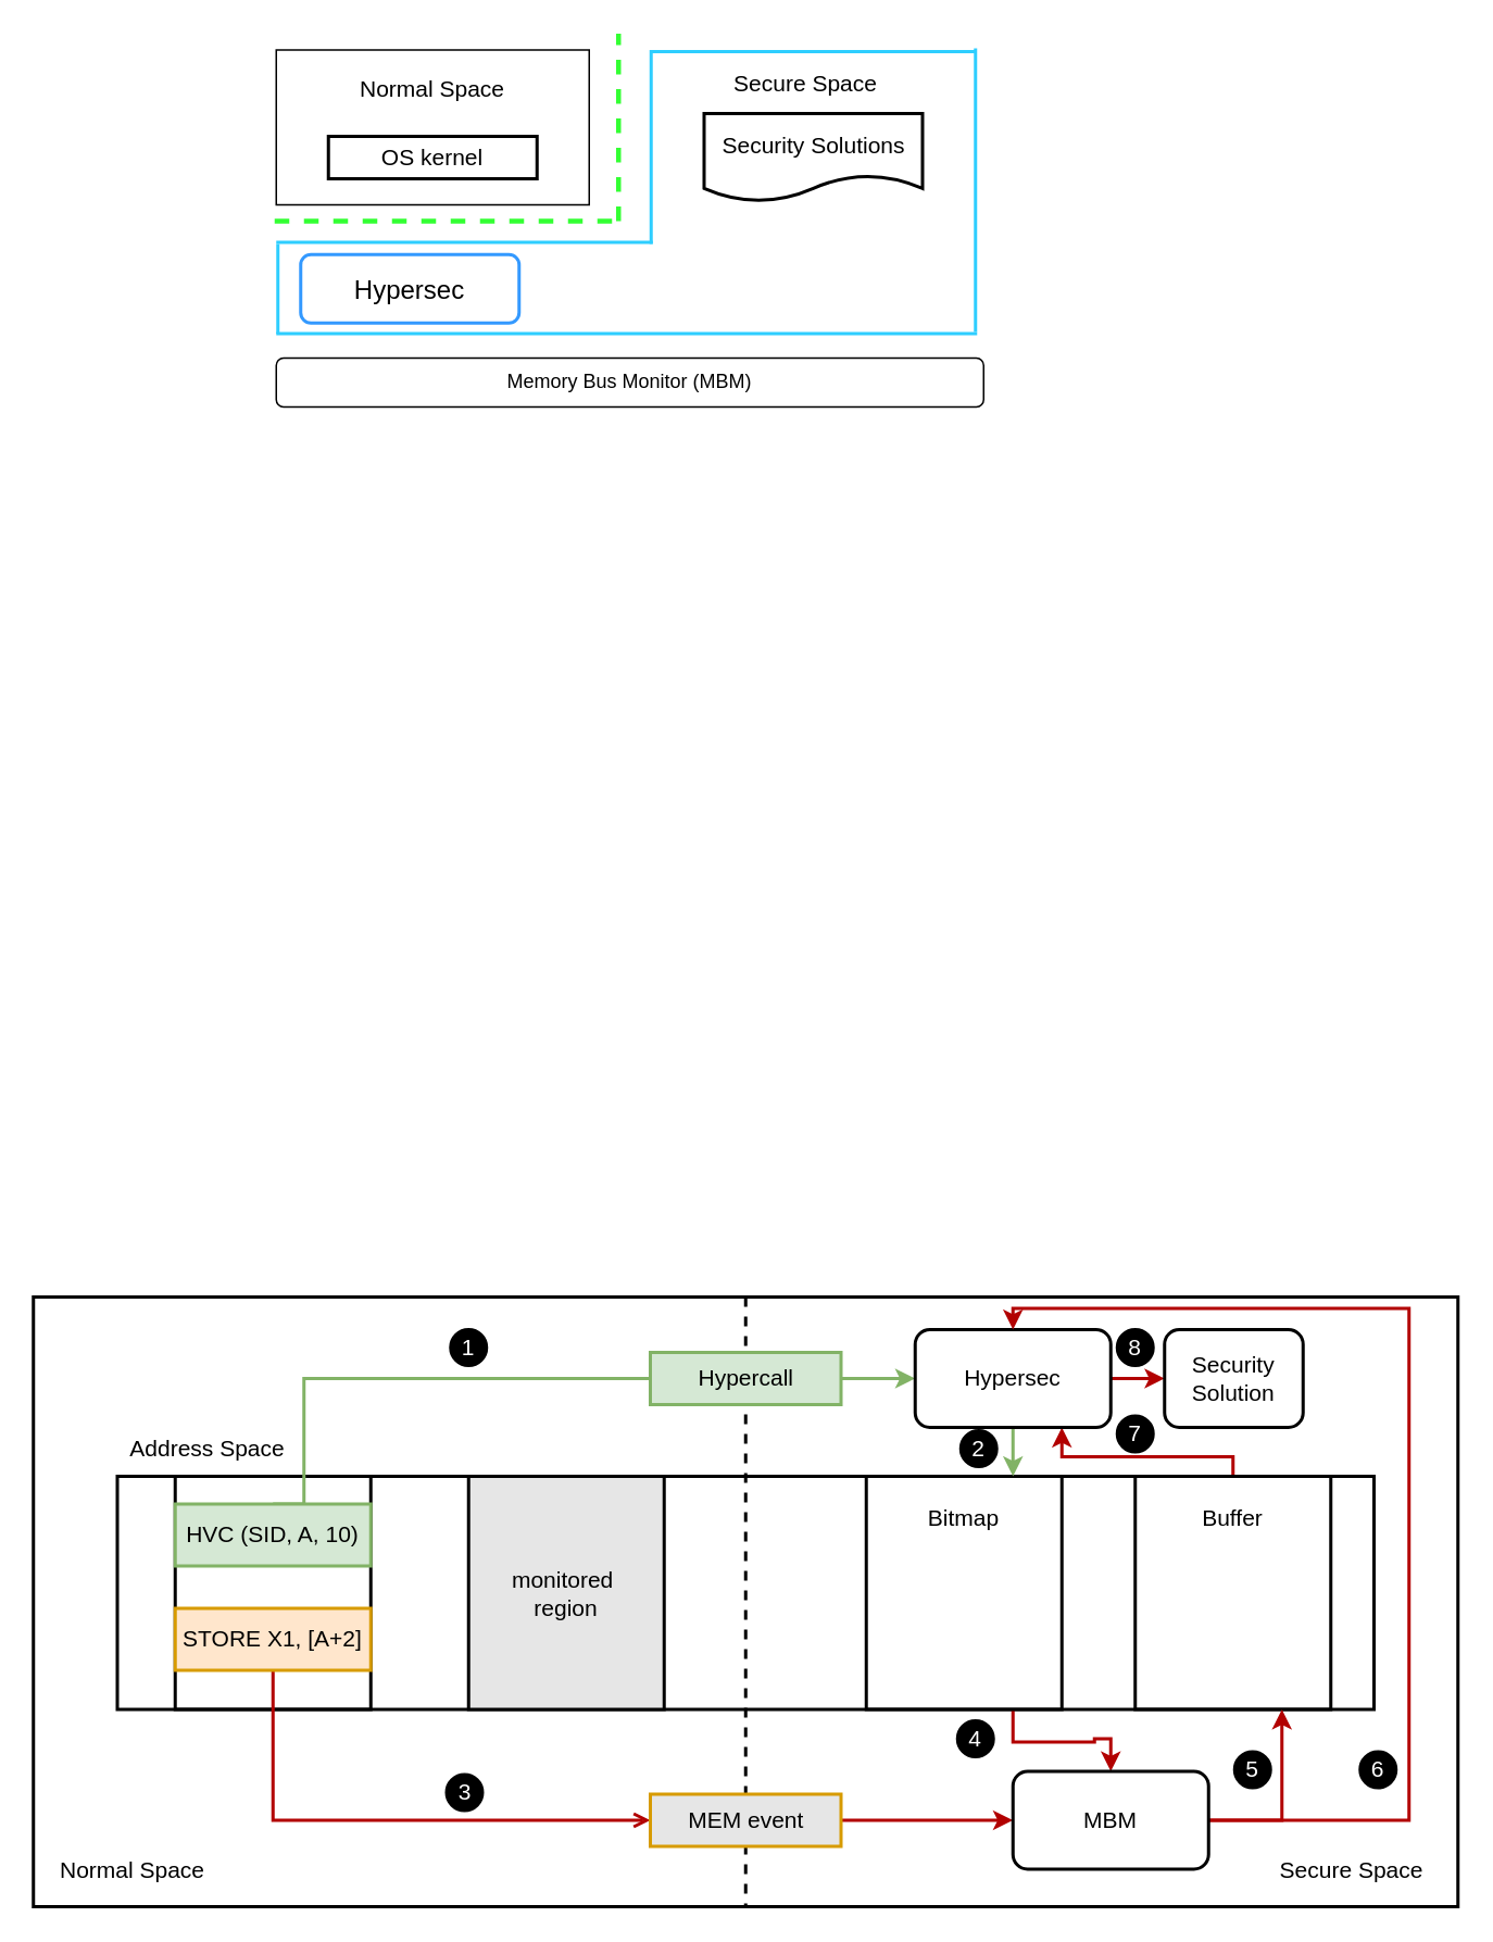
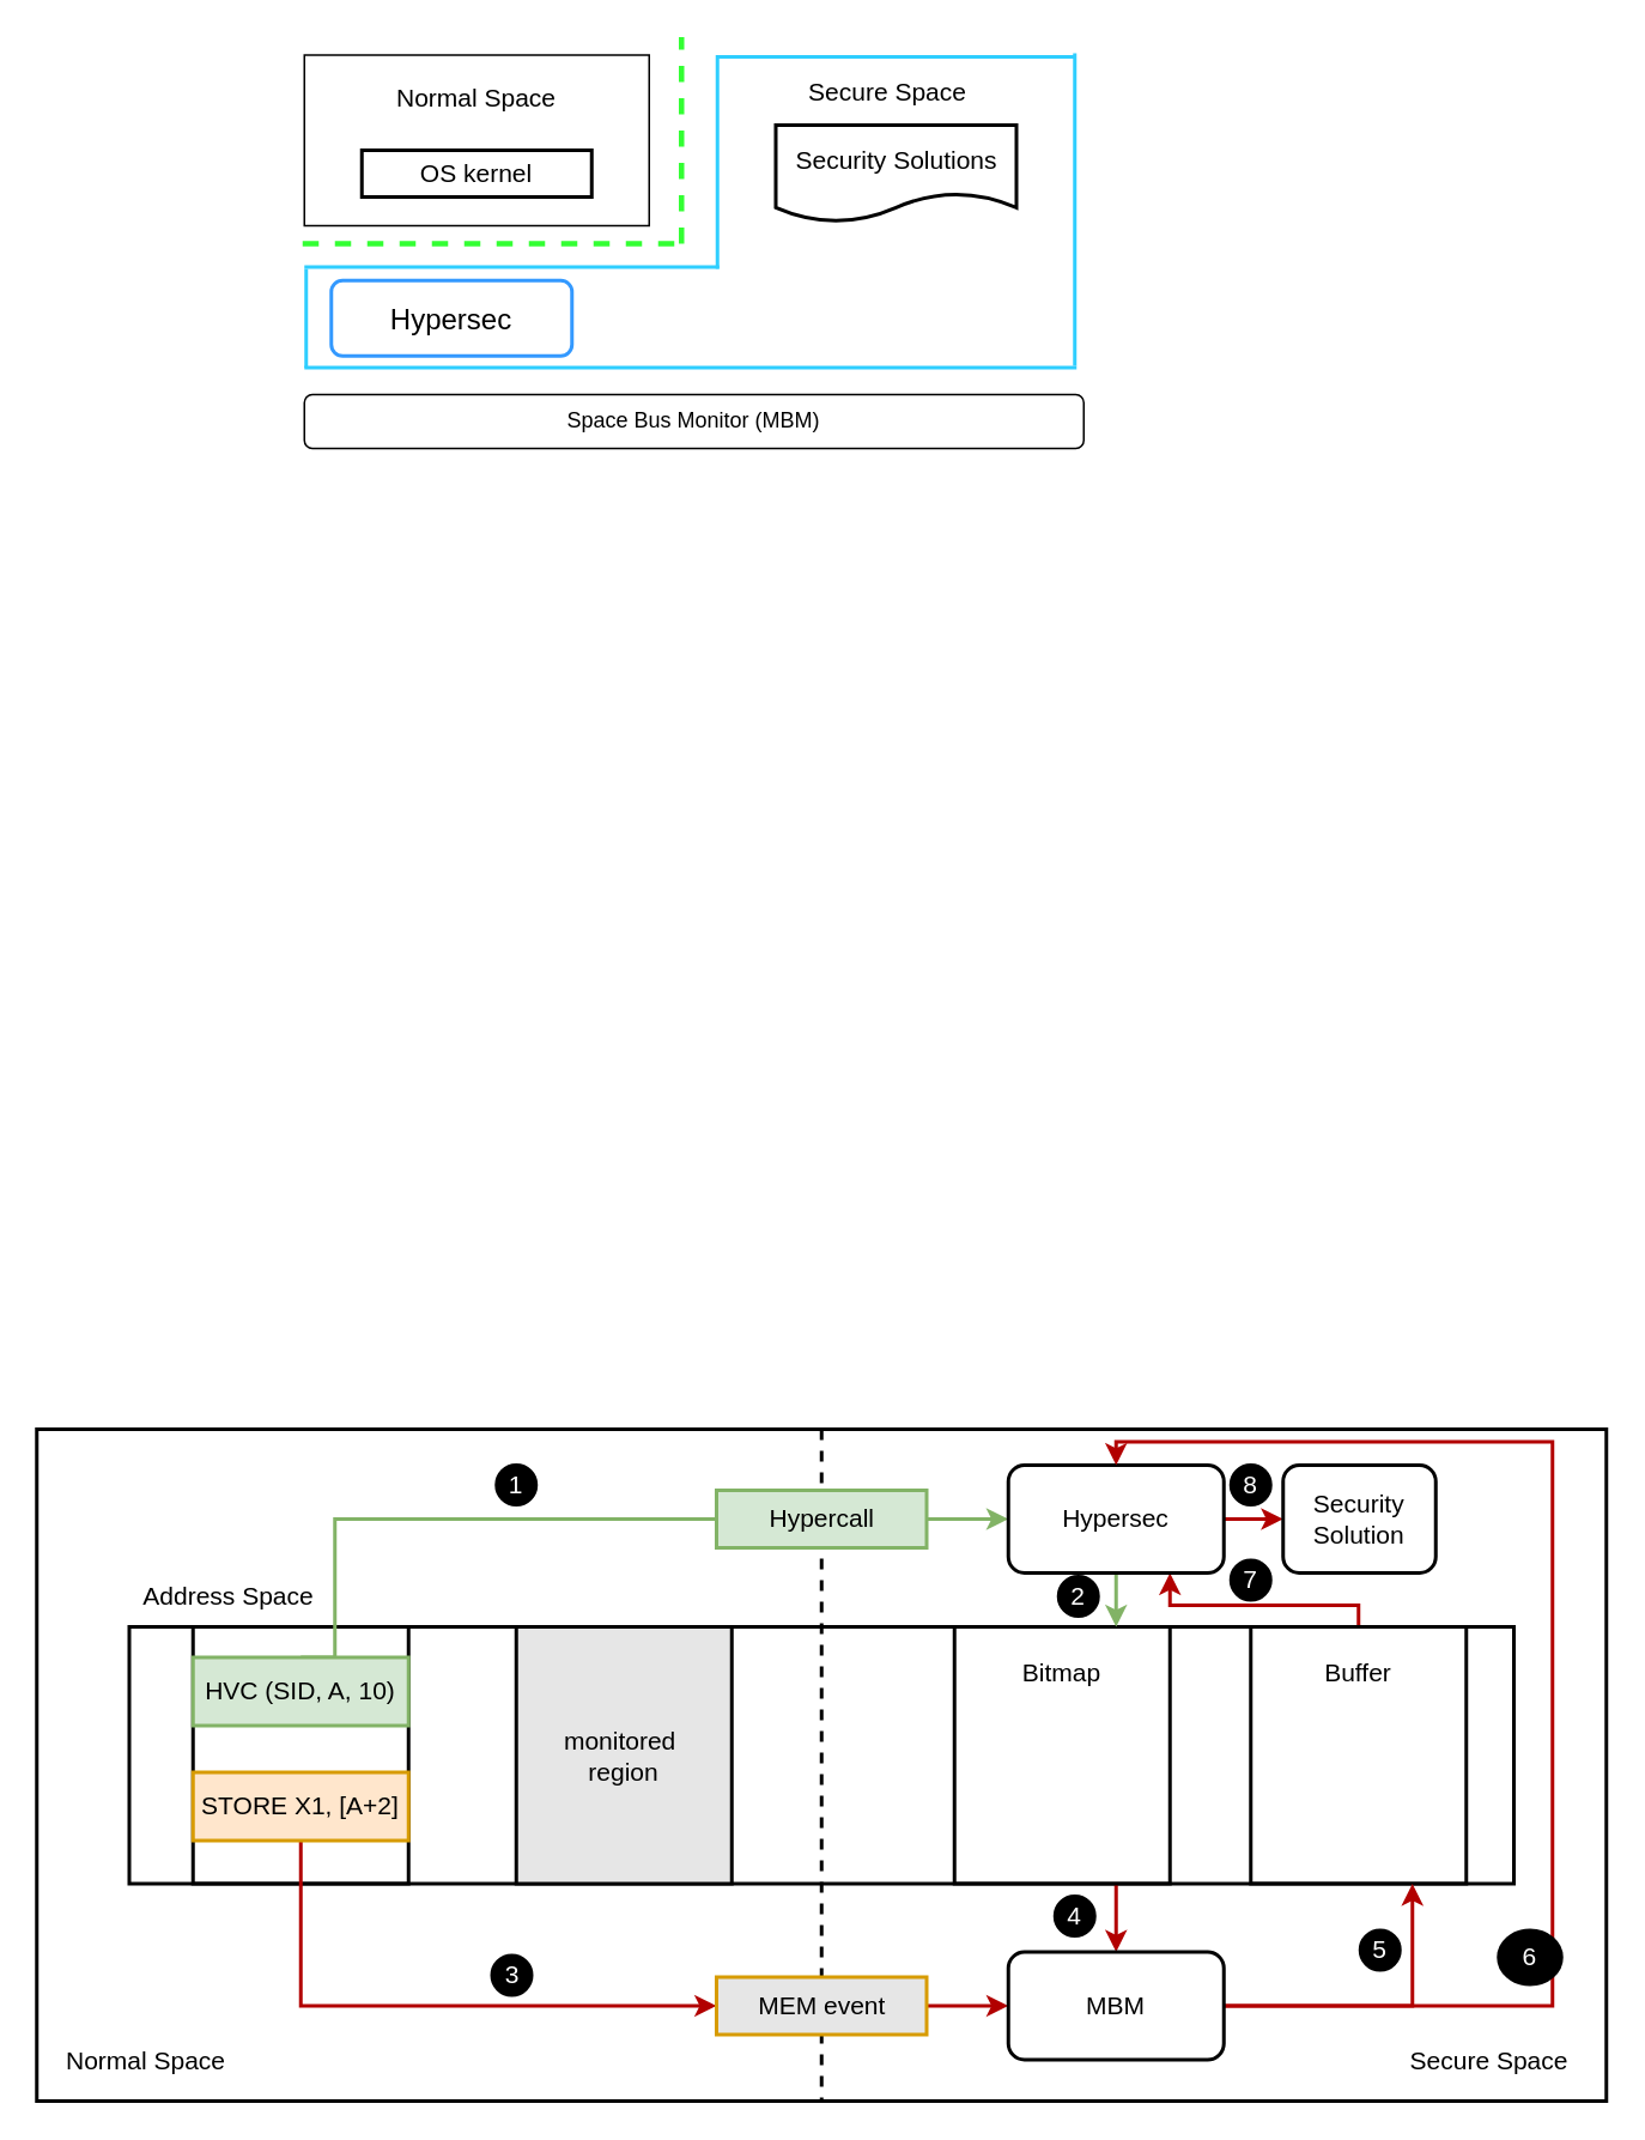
  <mxCell id="0" />
  <mxCell id="1" parent="0" />
  <mxCell id="2" value="" style="rounded=0;whiteSpace=wrap;html=1;" vertex="1" parent="1"><mxGeometry x="169" y="30" width="192" height="95" as="geometry" /></mxCell>
- <mxCell id="3" value="Memory Bus Monitor (MBM)" style="rounded=1;whiteSpace=wrap;html=1;" vertex="1" parent="1"><mxGeometry x="169" y="219" width="434" height="30" as="geometry" /></mxCell>
+ <mxCell id="3" value="Space Bus Monitor (MBM)" style="rounded=1;whiteSpace=wrap;html=1;" vertex="1" parent="1"><mxGeometry x="169" y="219" width="434" height="30" as="geometry" /></mxCell>
  <mxCell id="4" value="&lt;font style=&quot;font-size: 16px;&quot;&gt;Hypersec&lt;/font&gt;" style="rounded=1;whiteSpace=wrap;html=1;strokeColor=#3399FF;strokeWidth=2;" vertex="1" parent="1"><mxGeometry x="184" y="155.5" width="134" height="42" as="geometry" /></mxCell>
  <mxCell id="5" value="" style="line;strokeWidth=2;html=1;strokeColor=#2ECEFF;" vertex="1" parent="1"><mxGeometry x="169" y="143" width="231" height="10" as="geometry" /></mxCell>
  <mxCell id="6" value="" style="line;strokeWidth=2;html=1;strokeColor=#2ECEFF;" vertex="1" parent="1"><mxGeometry x="169" y="199" width="430" height="10" as="geometry" /></mxCell>
  <mxCell id="7" value="" style="line;strokeWidth=2;direction=south;html=1;strokeColor=#2ECEFF;" vertex="1" parent="1"><mxGeometry x="593" y="29" width="10" height="174" as="geometry" /></mxCell>
  <mxCell id="8" value="" style="line;strokeWidth=2;direction=south;html=1;strokeColor=#2ECEFF;" vertex="1" parent="1"><mxGeometry x="386" y="30" width="26" height="119" as="geometry" /></mxCell>
  <mxCell id="9" value="" style="line;strokeWidth=2;html=1;perimeter=backbonePerimeter;points=[];outlineConnect=0;strokeColor=#2ECEFF;" vertex="1" parent="1"><mxGeometry x="399" y="26" width="199" height="10" as="geometry" /></mxCell>
  <mxCell id="10" value="" style="line;strokeWidth=2;direction=south;html=1;strokeColor=#2ECEFF;" vertex="1" parent="1"><mxGeometry x="165" y="149" width="10" height="55" as="geometry" /></mxCell>
  <mxCell id="11" value="&lt;font style=&quot;font-size: 14px;&quot;&gt;Security Solutions&lt;/font&gt;" style="shape=document;whiteSpace=wrap;html=1;boundedLbl=1;fontSize=16;strokeColor=#000000;strokeWidth=2;" vertex="1" parent="1"><mxGeometry x="431.5" y="69" width="134" height="54" as="geometry" /></mxCell>
  <mxCell id="12" value="Secure Space" style="text;html=1;strokeColor=none;fillColor=none;align=center;verticalAlign=middle;whiteSpace=wrap;rounded=0;fontSize=14;" vertex="1" parent="1"><mxGeometry x="442" y="36" width="104" height="30" as="geometry" /></mxCell>
  <mxCell id="13" value="Normal Space" style="text;html=1;strokeColor=none;fillColor=none;align=center;verticalAlign=middle;whiteSpace=wrap;rounded=0;fontSize=14;" vertex="1" parent="1"><mxGeometry x="213" y="39" width="104" height="30" as="geometry" /></mxCell>
  <mxCell id="14" value="OS kernel" style="whiteSpace=wrap;html=1;fontSize=14;strokeColor=#000000;strokeWidth=2;rounded=0;" vertex="1" parent="1"><mxGeometry x="201" y="83" width="128" height="26" as="geometry" /></mxCell>
  <mxCell id="15" value="" style="endArrow=none;dashed=1;html=1;rounded=0;fontSize=14;strokeColor=#33FF33;strokeWidth=3;" edge="1" parent="1"><mxGeometry width="50" height="50" relative="1" as="geometry"><mxPoint x="379" y="135" as="sourcePoint" /><mxPoint x="379" y="20" as="targetPoint" /></mxGeometry></mxCell>
  <mxCell id="16" value="" style="endArrow=none;dashed=1;html=1;rounded=0;fontSize=14;strokeColor=#33FF33;strokeWidth=3;" edge="1" parent="1"><mxGeometry width="50" height="50" relative="1" as="geometry"><mxPoint x="168" y="135" as="sourcePoint" /><mxPoint x="378" y="135" as="targetPoint" /></mxGeometry></mxCell>
  <mxCell id="17" value="" style="rounded=0;whiteSpace=wrap;html=1;fontSize=14;strokeColor=#000000;strokeWidth=2;" vertex="1" parent="1"><mxGeometry x="20" y="795" width="874" height="374" as="geometry" /></mxCell>
  <mxCell id="18" value="" style="line;strokeWidth=2;direction=south;html=1;fontSize=14;dashed=1;" vertex="1" parent="1"><mxGeometry x="452" y="795" width="10" height="374" as="geometry" /></mxCell>
  <mxCell id="19" value="Normal Space" style="text;html=1;strokeColor=none;fillColor=none;align=center;verticalAlign=middle;whiteSpace=wrap;rounded=0;dashed=1;fontSize=14;" vertex="1" parent="1"><mxGeometry x="28" y="1132" width="106" height="30" as="geometry" /></mxCell>
  <mxCell id="20" value="Secure Space" style="text;html=1;strokeColor=none;fillColor=none;align=center;verticalAlign=middle;whiteSpace=wrap;rounded=0;dashed=1;fontSize=14;" vertex="1" parent="1"><mxGeometry x="776" y="1132" width="106" height="30" as="geometry" /></mxCell>
  <mxCell id="21" value="" style="rounded=0;whiteSpace=wrap;html=1;fontSize=14;strokeColor=#000000;strokeWidth=2;fillColor=none;" vertex="1" parent="1"><mxGeometry x="71.5" y="905" width="771" height="143" as="geometry" /></mxCell>
  <mxCell id="22" value="Address Space" style="text;html=1;strokeColor=none;fillColor=none;align=center;verticalAlign=middle;whiteSpace=wrap;rounded=0;fontSize=14;" vertex="1" parent="1"><mxGeometry x="70" y="873" width="114" height="30" as="geometry" /></mxCell>
  <mxCell id="23" value="" style="rounded=0;whiteSpace=wrap;html=1;fontSize=14;strokeColor=#000000;strokeWidth=2;fillColor=none;" vertex="1" parent="1"><mxGeometry x="107" y="905" width="120" height="143" as="geometry" /></mxCell>
  <mxCell id="24" value="monitored&amp;nbsp;&lt;br&gt;region" style="rounded=0;whiteSpace=wrap;html=1;fontSize=14;strokeColor=#000000;strokeWidth=2;fillColor=#E6E6E6;" vertex="1" parent="1"><mxGeometry x="287" y="905" width="120" height="143" as="geometry" /></mxCell>
  <mxCell id="25" style="edgeStyle=orthogonalEdgeStyle;rounded=0;orthogonalLoop=1;jettySize=auto;html=1;exitX=0.75;exitY=1;exitDx=0;exitDy=0;entryX=0.5;entryY=0;entryDx=0;entryDy=0;fontSize=14;strokeColor=#B20000;strokeWidth=2;fillColor=#e51400;" edge="1" parent="1" source="26" target="45"><mxGeometry relative="1" as="geometry" /></mxCell>
  <mxCell id="26" value="" style="rounded=0;whiteSpace=wrap;html=1;fontSize=14;strokeColor=#000000;strokeWidth=2;fillColor=none;" vertex="1" parent="1"><mxGeometry x="531" y="905" width="120" height="143" as="geometry" /></mxCell>
  <mxCell id="27" style="edgeStyle=orthogonalEdgeStyle;rounded=0;orthogonalLoop=1;jettySize=auto;html=1;exitX=0.5;exitY=0;exitDx=0;exitDy=0;entryX=0.75;entryY=1;entryDx=0;entryDy=0;fontSize=14;strokeColor=#B20000;strokeWidth=2;fillColor=#e51400;" edge="1" parent="1" source="28" target="39"><mxGeometry relative="1" as="geometry"><Array as="points"><mxPoint x="756" y="893" /><mxPoint x="651" y="893" /></Array></mxGeometry></mxCell>
  <mxCell id="28" value="" style="rounded=0;whiteSpace=wrap;html=1;fontSize=14;strokeColor=#000000;strokeWidth=2;fillColor=none;" vertex="1" parent="1"><mxGeometry x="696" y="905" width="120" height="143" as="geometry" /></mxCell>
  <mxCell id="29" value="Bitmap&lt;span style=&quot;color: rgba(0, 0, 0, 0); font-family: monospace; font-size: 0px; text-align: start;&quot;&gt;%3CmxGraphModel%3E%3Croot%3E%3CmxCell%20id%3D%220%22%2F%3E%3CmxCell%20id%3D%221%22%20parent%3D%220%22%2F%3E%3CmxCell%20id%3D%222%22%20value%3D%22%22%20style%3D%22rounded%3D0%3BwhiteSpace%3Dwrap%3Bhtml%3D1%3BfontSize%3D14%3BstrokeColor%3D%23000000%3BstrokeWidth%3D2%3BfillColor%3Dnone%3B%22%20vertex%3D%221%22%20parent%3D%221%22%3E%3CmxGeometry%20x%3D%22630%22%20y%3D%221189%22%20width%3D%22120%22%20height%3D%22143%22%20as%3D%22geometry%22%2F%3E%3C%2FmxCell%3E%3C%2Froot%3E%3C%2FmxGraphModel%3E&lt;/span&gt;" style="text;html=1;strokeColor=none;fillColor=none;align=center;verticalAlign=middle;whiteSpace=wrap;rounded=0;fontSize=14;" vertex="1" parent="1"><mxGeometry x="561" y="916" width="60" height="30" as="geometry" /></mxCell>
  <mxCell id="30" value="Buffer" style="text;html=1;strokeColor=none;fillColor=none;align=center;verticalAlign=middle;whiteSpace=wrap;rounded=0;fontSize=14;" vertex="1" parent="1"><mxGeometry x="726" y="916" width="60" height="30" as="geometry" /></mxCell>
  <mxCell id="31" style="edgeStyle=orthogonalEdgeStyle;rounded=0;orthogonalLoop=1;jettySize=auto;html=1;exitX=0.5;exitY=0;exitDx=0;exitDy=0;entryX=0;entryY=0.5;entryDx=0;entryDy=0;fontSize=14;strokeColor=#82b366;strokeWidth=2;fillColor=#d5e8d4;endArrow=none;" edge="1" parent="1" source="32" target="36"><mxGeometry relative="1" as="geometry"><Array as="points"><mxPoint x="186" y="922" /><mxPoint x="186" y="845" /></Array></mxGeometry></mxCell>
  <mxCell id="32" value="HVC (SID, A, 10)" style="rounded=0;whiteSpace=wrap;html=1;fontSize=14;strokeColor=#82b366;strokeWidth=2;fillColor=#d5e8d4;" vertex="1" parent="1"><mxGeometry x="107" y="922" width="120" height="38" as="geometry" /></mxCell>
- <mxCell id="33" style="edgeStyle=orthogonalEdgeStyle;rounded=0;orthogonalLoop=1;jettySize=auto;html=1;exitX=0.5;exitY=1;exitDx=0;exitDy=0;entryX=0;entryY=0.5;entryDx=0;entryDy=0;fontSize=14;strokeColor=#B20000;strokeWidth=2;fillColor=#e51400;endArrow=open;" edge="1" parent="1" source="34" target="42"><mxGeometry relative="1" as="geometry" /></mxCell>
+ <mxCell id="33" style="edgeStyle=orthogonalEdgeStyle;rounded=0;orthogonalLoop=1;jettySize=auto;html=1;exitX=0.5;exitY=1;exitDx=0;exitDy=0;entryX=0;entryY=0.5;entryDx=0;entryDy=0;fontSize=14;strokeColor=#B20000;strokeWidth=2;fillColor=#e51400;" edge="1" parent="1" source="34" target="42"><mxGeometry relative="1" as="geometry" /></mxCell>
  <mxCell id="34" value="STORE X1, [A+2]" style="rounded=0;whiteSpace=wrap;html=1;fontSize=14;strokeColor=#d79b00;strokeWidth=2;fillColor=#ffe6cc;" vertex="1" parent="1"><mxGeometry x="107" y="986" width="120" height="38" as="geometry" /></mxCell>
  <mxCell id="35" style="edgeStyle=orthogonalEdgeStyle;rounded=0;orthogonalLoop=1;jettySize=auto;html=1;exitX=1;exitY=0.5;exitDx=0;exitDy=0;entryX=0;entryY=0.5;entryDx=0;entryDy=0;fontSize=14;strokeColor=#82b366;strokeWidth=2;fillColor=#d5e8d4;" edge="1" parent="1" source="36" target="39"><mxGeometry relative="1" as="geometry" /></mxCell>
  <mxCell id="36" value="Hypercall" style="rounded=0;whiteSpace=wrap;html=1;fontSize=14;strokeColor=#82b366;strokeWidth=2;fillColor=#d5e8d4;" vertex="1" parent="1"><mxGeometry x="398.5" y="829" width="117" height="32" as="geometry" /></mxCell>
  <mxCell id="37" style="edgeStyle=orthogonalEdgeStyle;rounded=0;orthogonalLoop=1;jettySize=auto;html=1;exitX=0.5;exitY=1;exitDx=0;exitDy=0;entryX=0.75;entryY=0;entryDx=0;entryDy=0;fontSize=14;strokeColor=#82b366;strokeWidth=2;fillColor=#d5e8d4;" edge="1" parent="1" source="39" target="26"><mxGeometry relative="1" as="geometry" /></mxCell>
  <mxCell id="38" style="edgeStyle=orthogonalEdgeStyle;rounded=0;orthogonalLoop=1;jettySize=auto;html=1;exitX=1;exitY=0.5;exitDx=0;exitDy=0;entryX=0;entryY=0.5;entryDx=0;entryDy=0;fontSize=14;strokeColor=#B20000;strokeWidth=2;fillColor=#e51400;" edge="1" parent="1" source="39" target="40"><mxGeometry relative="1" as="geometry" /></mxCell>
  <mxCell id="39" value="Hypersec" style="rounded=1;whiteSpace=wrap;html=1;fontSize=14;strokeColor=#000000;strokeWidth=2;fillColor=default;" vertex="1" parent="1"><mxGeometry x="561" y="815" width="120" height="60" as="geometry" /></mxCell>
  <mxCell id="40" value="Security&lt;br&gt;Solution" style="rounded=1;whiteSpace=wrap;html=1;fontSize=14;strokeColor=#000000;strokeWidth=2;fillColor=default;" vertex="1" parent="1"><mxGeometry x="714" y="815" width="85" height="60" as="geometry" /></mxCell>
  <mxCell id="41" style="edgeStyle=orthogonalEdgeStyle;rounded=0;orthogonalLoop=1;jettySize=auto;html=1;exitX=1;exitY=0.5;exitDx=0;exitDy=0;entryX=0;entryY=0.5;entryDx=0;entryDy=0;fontSize=14;strokeColor=#B20000;strokeWidth=2;fillColor=#e51400;" edge="1" parent="1" source="42" target="45"><mxGeometry relative="1" as="geometry" /></mxCell>
  <mxCell id="42" value="MEM event" style="rounded=0;whiteSpace=wrap;html=1;fontSize=14;strokeColor=#d79b00;strokeWidth=2;fillColor=#e6e6e6;" vertex="1" parent="1"><mxGeometry x="398.5" y="1100" width="117" height="32" as="geometry" /></mxCell>
  <mxCell id="43" style="edgeStyle=orthogonalEdgeStyle;rounded=0;orthogonalLoop=1;jettySize=auto;html=1;exitX=1;exitY=0.5;exitDx=0;exitDy=0;entryX=0.75;entryY=1;entryDx=0;entryDy=0;fontSize=14;strokeColor=#B20000;strokeWidth=2;fillColor=#e51400;" edge="1" parent="1" source="45" target="28"><mxGeometry relative="1" as="geometry" /></mxCell>
  <mxCell id="44" style="edgeStyle=orthogonalEdgeStyle;rounded=0;orthogonalLoop=1;jettySize=auto;html=1;exitX=1;exitY=0.5;exitDx=0;exitDy=0;entryX=0.5;entryY=0;entryDx=0;entryDy=0;fontSize=14;strokeColor=#B20000;strokeWidth=2;fillColor=#e51400;" edge="1" parent="1" source="45" target="39"><mxGeometry relative="1" as="geometry"><Array as="points"><mxPoint x="864" y="1116" /><mxPoint x="864" y="802" /><mxPoint x="621" y="802" /></Array></mxGeometry></mxCell>
- <mxCell id="45" value="MBM" style="rounded=1;whiteSpace=wrap;html=1;fontSize=14;strokeColor=#000000;strokeWidth=2;fillColor=default;" vertex="1" parent="1"><mxGeometry x="621" y="1086" width="120" height="60" as="geometry" /></mxCell>
+ <mxCell id="45" value="MBM" style="rounded=1;whiteSpace=wrap;html=1;fontSize=14;strokeColor=#000000;strokeWidth=2;fillColor=default;" vertex="1" parent="1"><mxGeometry x="561" y="1086" width="120" height="60" as="geometry" /></mxCell>
  <mxCell id="46" value="&lt;font color=&quot;#ffffff&quot;&gt;1&lt;/font&gt;" style="ellipse;whiteSpace=wrap;html=1;aspect=fixed;fontSize=14;strokeWidth=2;fillColor=#000000;" vertex="1" parent="1"><mxGeometry x="276" y="815" width="22" height="22" as="geometry" /></mxCell>
  <mxCell id="47" value="&lt;font color=&quot;#ffffff&quot;&gt;2&lt;/font&gt;" style="ellipse;whiteSpace=wrap;html=1;aspect=fixed;fontSize=14;strokeWidth=2;fillColor=#000000;" vertex="1" parent="1"><mxGeometry x="589" y="877" width="22" height="22" as="geometry" /></mxCell>
  <mxCell id="48" value="&lt;font color=&quot;#ffffff&quot;&gt;3&lt;/font&gt;" style="ellipse;whiteSpace=wrap;html=1;aspect=fixed;fontSize=14;strokeWidth=2;fillColor=#000000;" vertex="1" parent="1"><mxGeometry x="273.5" y="1088" width="22" height="22" as="geometry" /></mxCell>
  <mxCell id="49" value="&lt;font color=&quot;#ffffff&quot;&gt;4&lt;/font&gt;" style="ellipse;whiteSpace=wrap;html=1;aspect=fixed;fontSize=14;strokeWidth=2;fillColor=#000000;" vertex="1" parent="1"><mxGeometry x="587" y="1055" width="22" height="22" as="geometry" /></mxCell>
  <mxCell id="50" value="&lt;font color=&quot;#ffffff&quot;&gt;5&lt;/font&gt;" style="ellipse;whiteSpace=wrap;html=1;aspect=fixed;fontSize=14;strokeWidth=2;fillColor=#000000;" vertex="1" parent="1"><mxGeometry x="757" y="1074" width="22" height="22" as="geometry" /></mxCell>
- <mxCell id="51" value="&lt;font color=&quot;#ffffff&quot;&gt;6&lt;/font&gt;" style="ellipse;whiteSpace=wrap;html=1;aspect=fixed;fontSize=14;strokeWidth=2;fillColor=#000000;" vertex="1" parent="1"><mxGeometry x="834" y="1074" width="22" height="22" as="geometry" /></mxCell>
+ <mxCell id="51" value="&lt;font color=&quot;#ffffff&quot;&gt;6&lt;/font&gt;" style="ellipse;whiteSpace=wrap;html=1;aspect=fixed;fontSize=14;strokeWidth=2;fillColor=#000000;" vertex="1" parent="1"><mxGeometry x="834" y="1074" width="35" height="30" as="geometry" /></mxCell>
  <mxCell id="52" value="&lt;font color=&quot;#ffffff&quot;&gt;7&lt;/font&gt;" style="ellipse;whiteSpace=wrap;html=1;aspect=fixed;fontSize=14;strokeWidth=2;fillColor=#000000;" vertex="1" parent="1"><mxGeometry x="685" y="868" width="22" height="22" as="geometry" /></mxCell>
  <mxCell id="53" value="&lt;font color=&quot;#ffffff&quot;&gt;8&lt;/font&gt;" style="ellipse;whiteSpace=wrap;html=1;aspect=fixed;fontSize=14;strokeWidth=2;fillColor=#000000;" vertex="1" parent="1"><mxGeometry x="685" y="815" width="22" height="22" as="geometry" /></mxCell>
